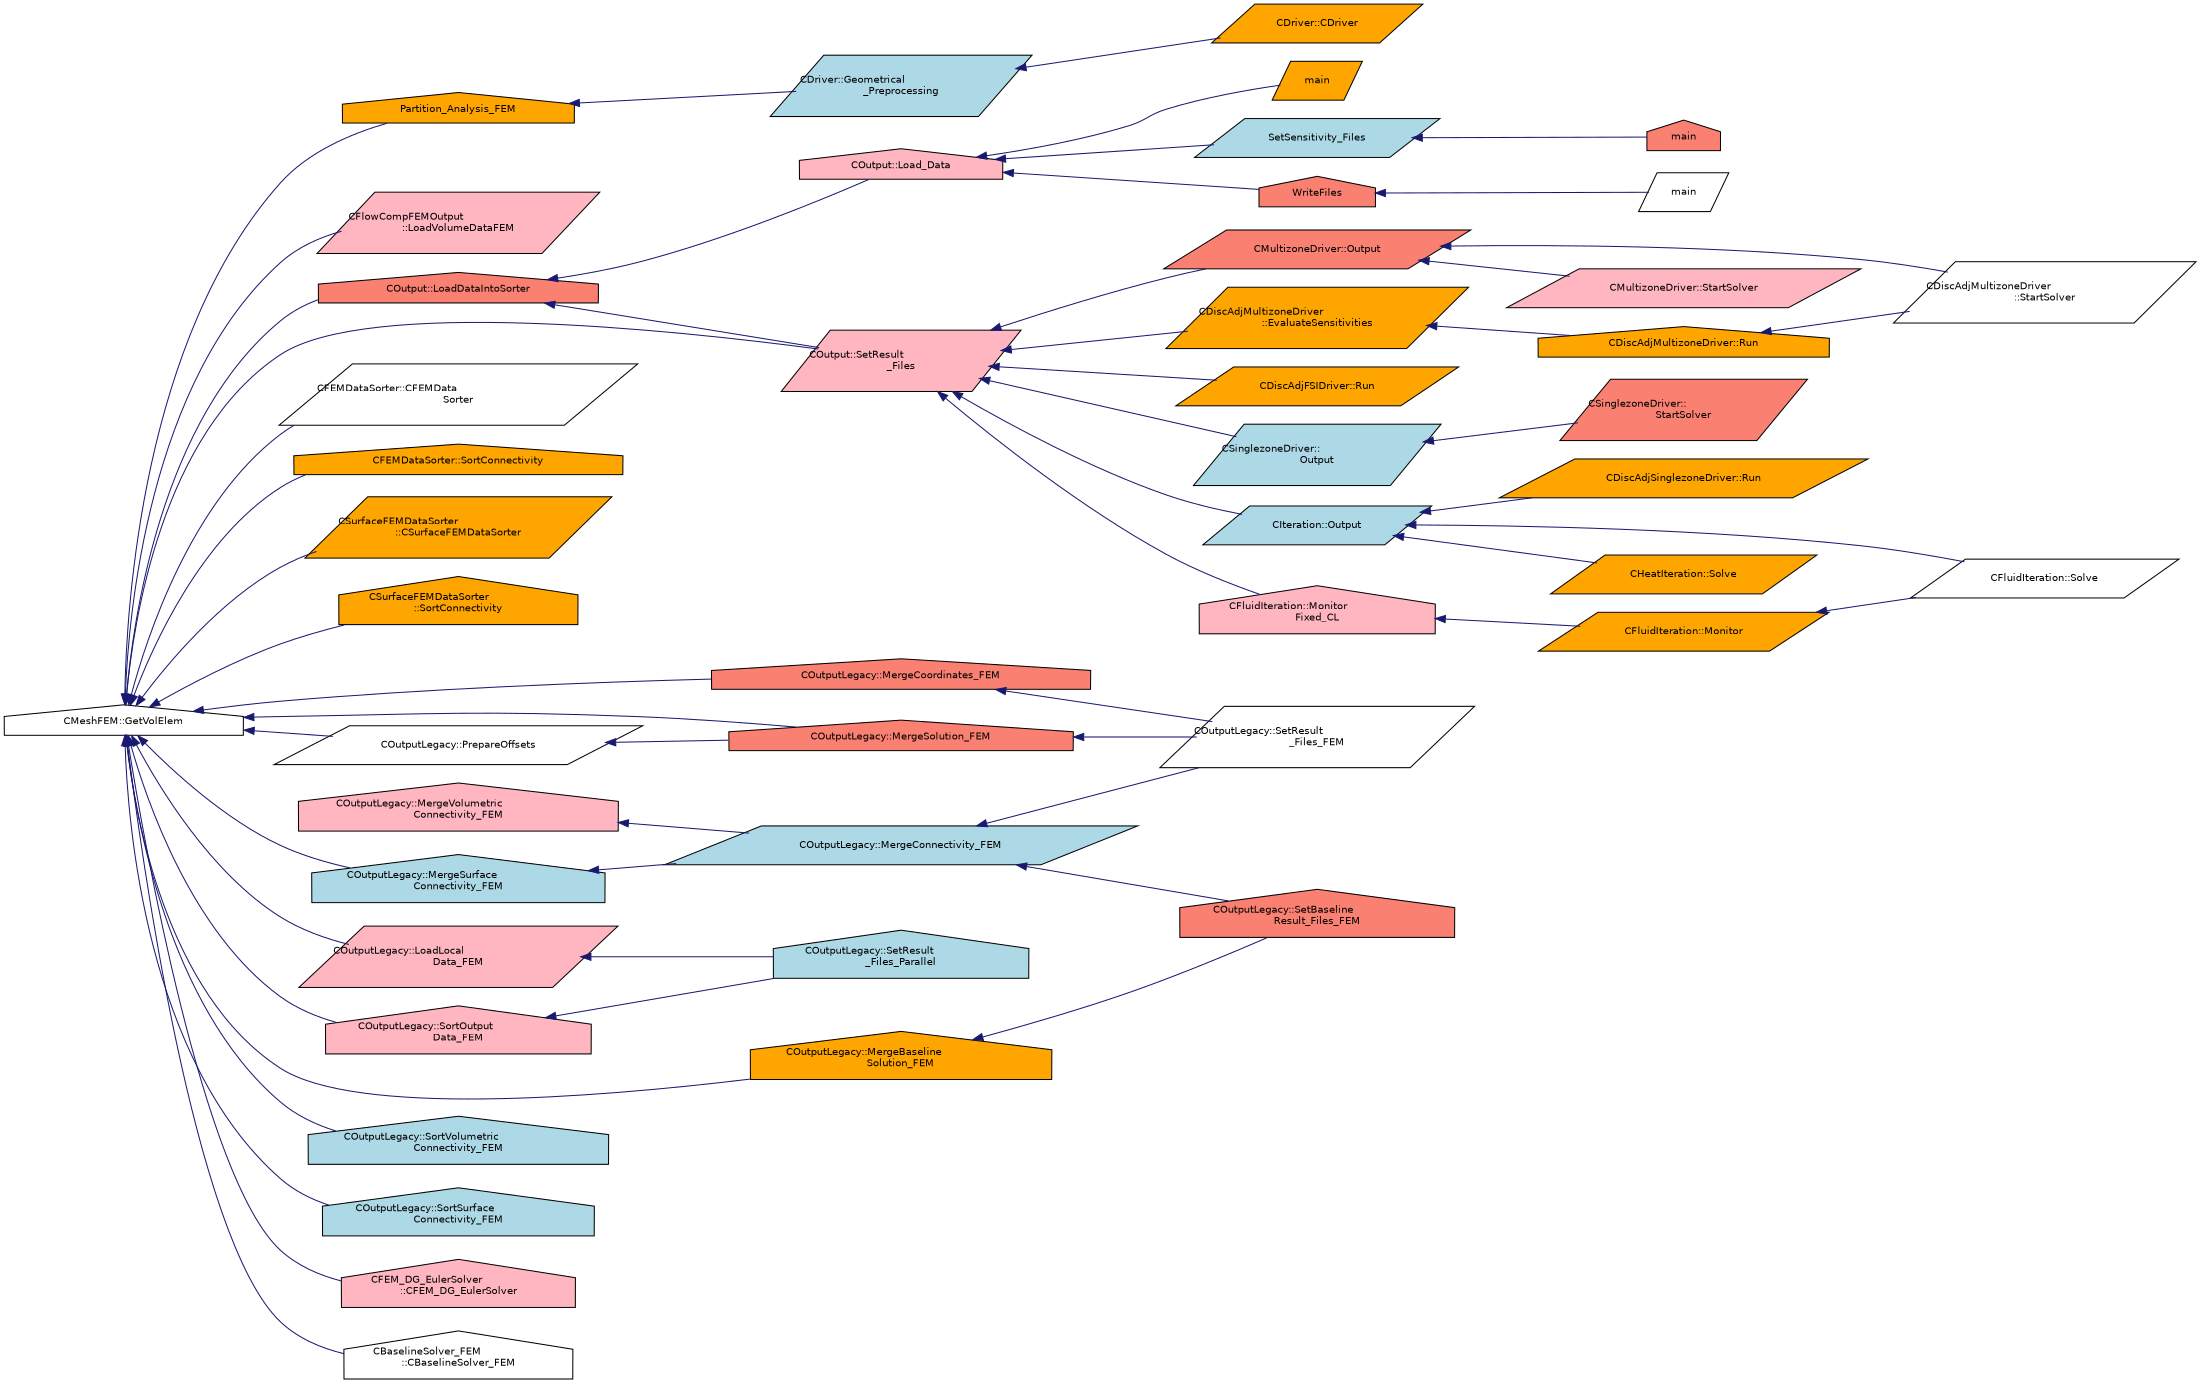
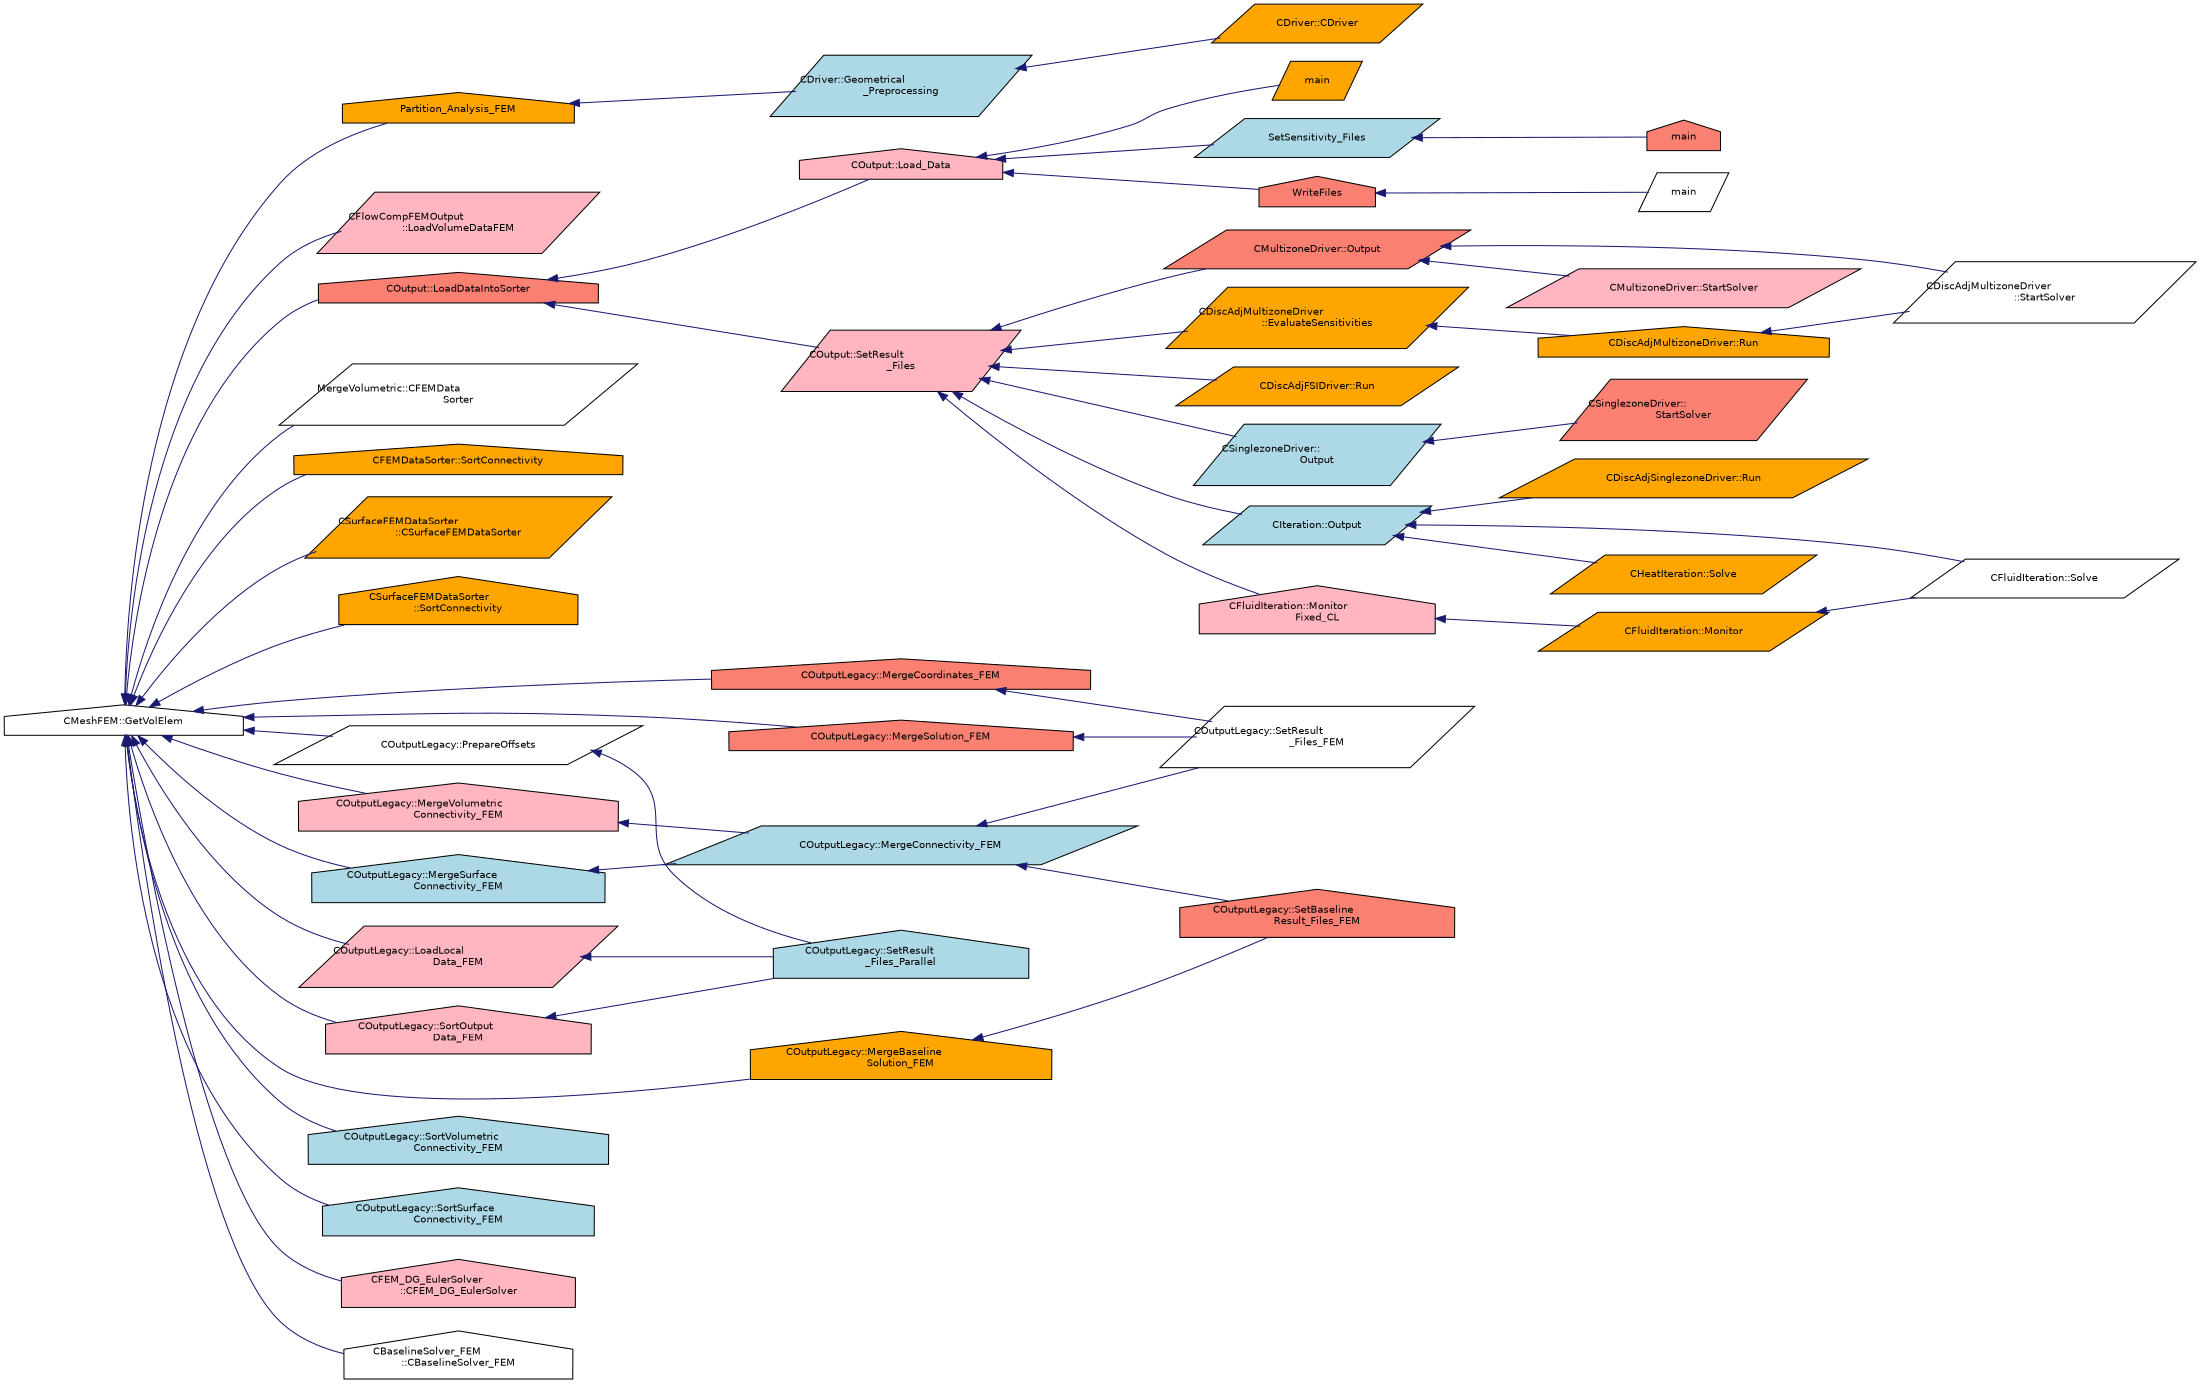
  digraph {
    rankdir=LR
    node [color=black fillcolor=orange fontname=Helvetica fontsize=10 shape=parallelogram style=filled]
    edge [color=midnightblue dir=back fontname=Helvetica fontsize=10 labelfontname=Helvetica labelfontsize=10 style=solid]
    n1 [fillcolor=white fontcolor=black height=0.2 label="CMeshFEM::GetVolElem" shape=house width=0.4]
    n2 [height=0.2 label=Partition_Analysis_FEM shape=house width=0.4]
    n3 [fillcolor=lightpink height=0.2 label="CFlowCompFEMOutput\l::LoadVolumeDataFEM" width=0.4]
    n4 [fillcolor=salmon height=0.2 label="COutput::LoadDataIntoSorter" shape=house width=0.4]
-   n5 [fillcolor=white height=0.2 label="CFEMDataSorter::CFEMData\lSorter" width=0.4]
+   n5 [fillcolor=white height=0.2 label="MergeVolumetric::CFEMData\lSorter" width=0.4]
    n6 [height=0.2 label="CFEMDataSorter::SortConnectivity" shape=house width=0.4]
    n7 [height=0.2 label="CSurfaceFEMDataSorter\l::CSurfaceFEMDataSorter" width=0.4]
    n8 [height=0.2 label="CSurfaceFEMDataSorter\l::SortConnectivity" shape=house width=0.4]
    n9 [fillcolor=salmon height=0.2 label="COutputLegacy::MergeCoordinates_FEM" shape=house width=0.4]
    n10 [fillcolor=lightpink height=0.2 label="COutputLegacy::MergeVolumetric\lConnectivity_FEM" shape=house width=0.4]
    n11 [fillcolor=lightblue height=0.2 label="COutputLegacy::MergeSurface\lConnectivity_FEM" shape=house width=0.4]
    n12 [fillcolor=salmon height=0.2 label="COutputLegacy::MergeSolution_FEM" shape=house width=0.4]
    n13 [height=0.2 label="COutputLegacy::MergeBaseline\lSolution_FEM" shape=house width=0.4]
    n14 [fillcolor=lightpink height=0.2 label="COutputLegacy::LoadLocal\lData_FEM" width=0.4]
    n15 [fillcolor=white height=0.2 label="COutputLegacy::PrepareOffsets" width=0.4]
    n16 [fillcolor=lightblue height=0.2 label="COutputLegacy::SortVolumetric\lConnectivity_FEM" shape=house width=0.4]
    n17 [fillcolor=lightblue height=0.2 label="COutputLegacy::SortSurface\lConnectivity_FEM" shape=house width=0.4]
    n18 [fillcolor=lightpink height=0.2 label="COutputLegacy::SortOutput\lData_FEM" shape=house width=0.4]
    n19 [fillcolor=lightpink height=0.2 label="CFEM_DG_EulerSolver\l::CFEM_DG_EulerSolver" shape=house width=0.4]
    n20 [fillcolor=white height=0.2 label="CBaselineSolver_FEM\l::CBaselineSolver_FEM" shape=house width=0.4]
    n21 [fillcolor=lightblue height=0.2 label="CDriver::Geometrical\l_Preprocessing" width=0.4]
    n22 [fillcolor=lightpink height=0.2 label="COutput::Load_Data" shape=house width=0.4]
    n23 [fillcolor=lightpink height=0.2 label="COutput::SetResult\l_Files" width=0.4]
    n24 [fillcolor=white height=0.2 label="COutputLegacy::SetResult\l_Files_FEM" width=0.4]
    n25 [fillcolor=lightblue height=0.2 label="COutputLegacy::MergeConnectivity_FEM" width=0.4]
    n26 [fillcolor=salmon height=0.2 label="COutputLegacy::SetBaseline\lResult_Files_FEM" shape=house width=0.4]
    n27 [fillcolor=lightblue height=0.2 label="COutputLegacy::SetResult\l_Files_Parallel" shape=house width=0.4]
    n28 [height=0.2 label="CDriver::CDriver" width=0.4]
    n29 [height=0.2 label=main width=0.4]
    n30 [fillcolor=lightblue height=0.2 label=SetSensitivity_Files width=0.4]
    n31 [fillcolor=salmon height=0.2 label=WriteFiles shape=house width=0.4]
    n32 [height=0.2 label="CDiscAdjMultizoneDriver\l::EvaluateSensitivities" width=0.4]
    n33 [height=0.2 label="CDiscAdjFSIDriver::Run" width=0.4]
    n34 [fillcolor=salmon height=0.2 label="CMultizoneDriver::Output" width=0.4]
    n35 [fillcolor=lightblue height=0.2 label="CSinglezoneDriver::\lOutput" width=0.4]
    n36 [fillcolor=lightblue height=0.2 label="CIteration::Output" width=0.4]
    n37 [fillcolor=lightpink height=0.2 label="CFluidIteration::Monitor\lFixed_CL" shape=house width=0.4]
    n38 [fillcolor=salmon height=0.2 label=main shape=house width=0.4]
    n39 [fillcolor=white height=0.2 label=main width=0.4]
    n40 [height=0.2 label="CDiscAdjMultizoneDriver::Run" shape=house width=0.4]
    n41 [fillcolor=white height=0.2 label="CDiscAdjMultizoneDriver\l::StartSolver" width=0.4]
    n42 [fillcolor=lightpink height=0.2 label="CMultizoneDriver::StartSolver" width=0.4]
    n43 [fillcolor=salmon height=0.2 label="CSinglezoneDriver::\lStartSolver" width=0.4]
    n44 [height=0.2 label="CDiscAdjSinglezoneDriver::Run" width=0.4]
    n45 [fillcolor=white height=0.2 label="CFluidIteration::Solve" width=0.4]
    n46 [height=0.2 label="CHeatIteration::Solve" width=0.4]
    n47 [height=0.2 label="CFluidIteration::Monitor" width=0.4]
    n1 -> n2
    n1 -> n3
    n1 -> n4
    n1 -> n5
    n1 -> n6
    n1 -> n7
    n1 -> n8
    n1 -> n9
-   n1 -> n23
+   n1 -> n10
    n1 -> n11
    n1 -> n12
    n1 -> n13
    n1 -> n14
    n1 -> n15
    n1 -> n16
    n1 -> n17
    n1 -> n18
    n1 -> n19
    n1 -> n20
    n2 -> n21
    n4 -> n22
    n4 -> n23
    n9 -> n24
    n10 -> n25
    n11 -> n25
    n12 -> n24
    n13 -> n26
    n14 -> n27
-   n15 -> n12
+   n15 -> n27
    n18 -> n27
    n21 -> n28
    n22 -> n29
    n22 -> n30
    n22 -> n31
    n23 -> n32
    n23 -> n33
    n23 -> n34
    n23 -> n35
    n23 -> n36
    n23 -> n37
    n25 -> n24
    n25 -> n26
    n30 -> n38
    n31 -> n39
    n32 -> n40
    n34 -> n41
    n34 -> n42
    n35 -> n43
    n36 -> n44
    n36 -> n45
    n36 -> n46
    n37 -> n47
    n40 -> n41
    n47 -> n45
  }
